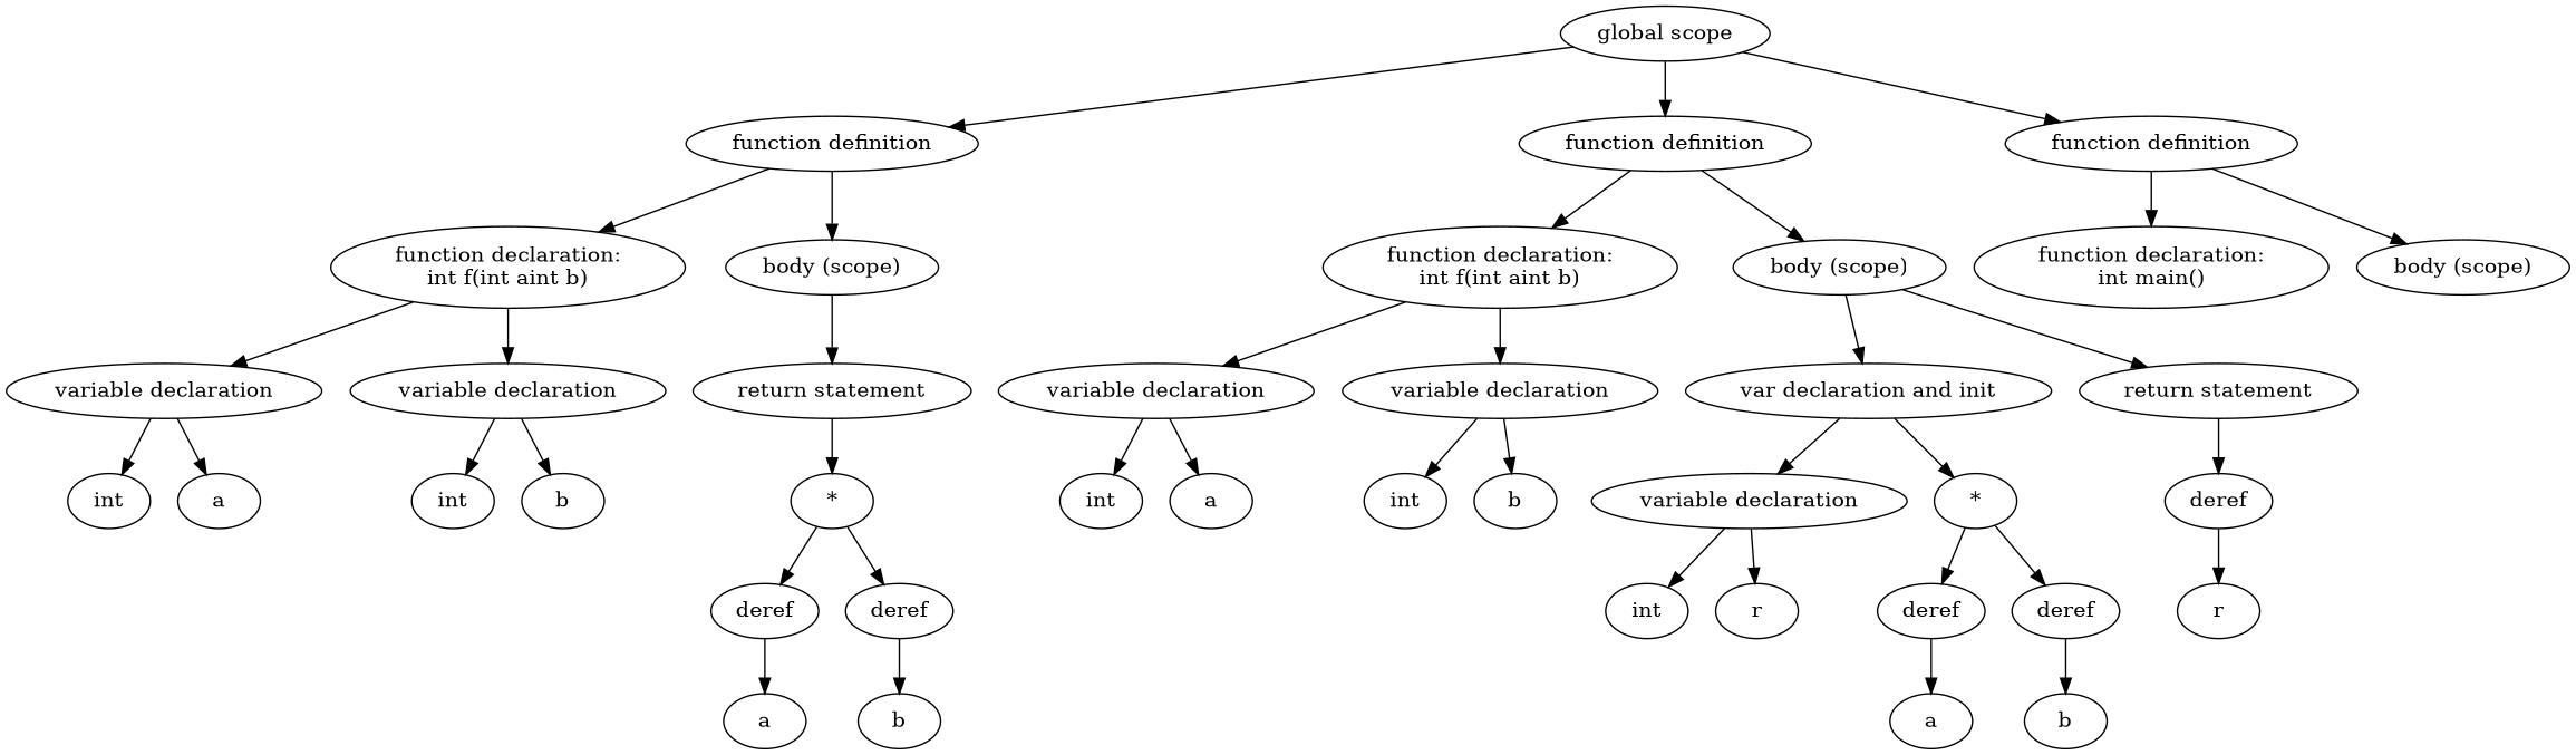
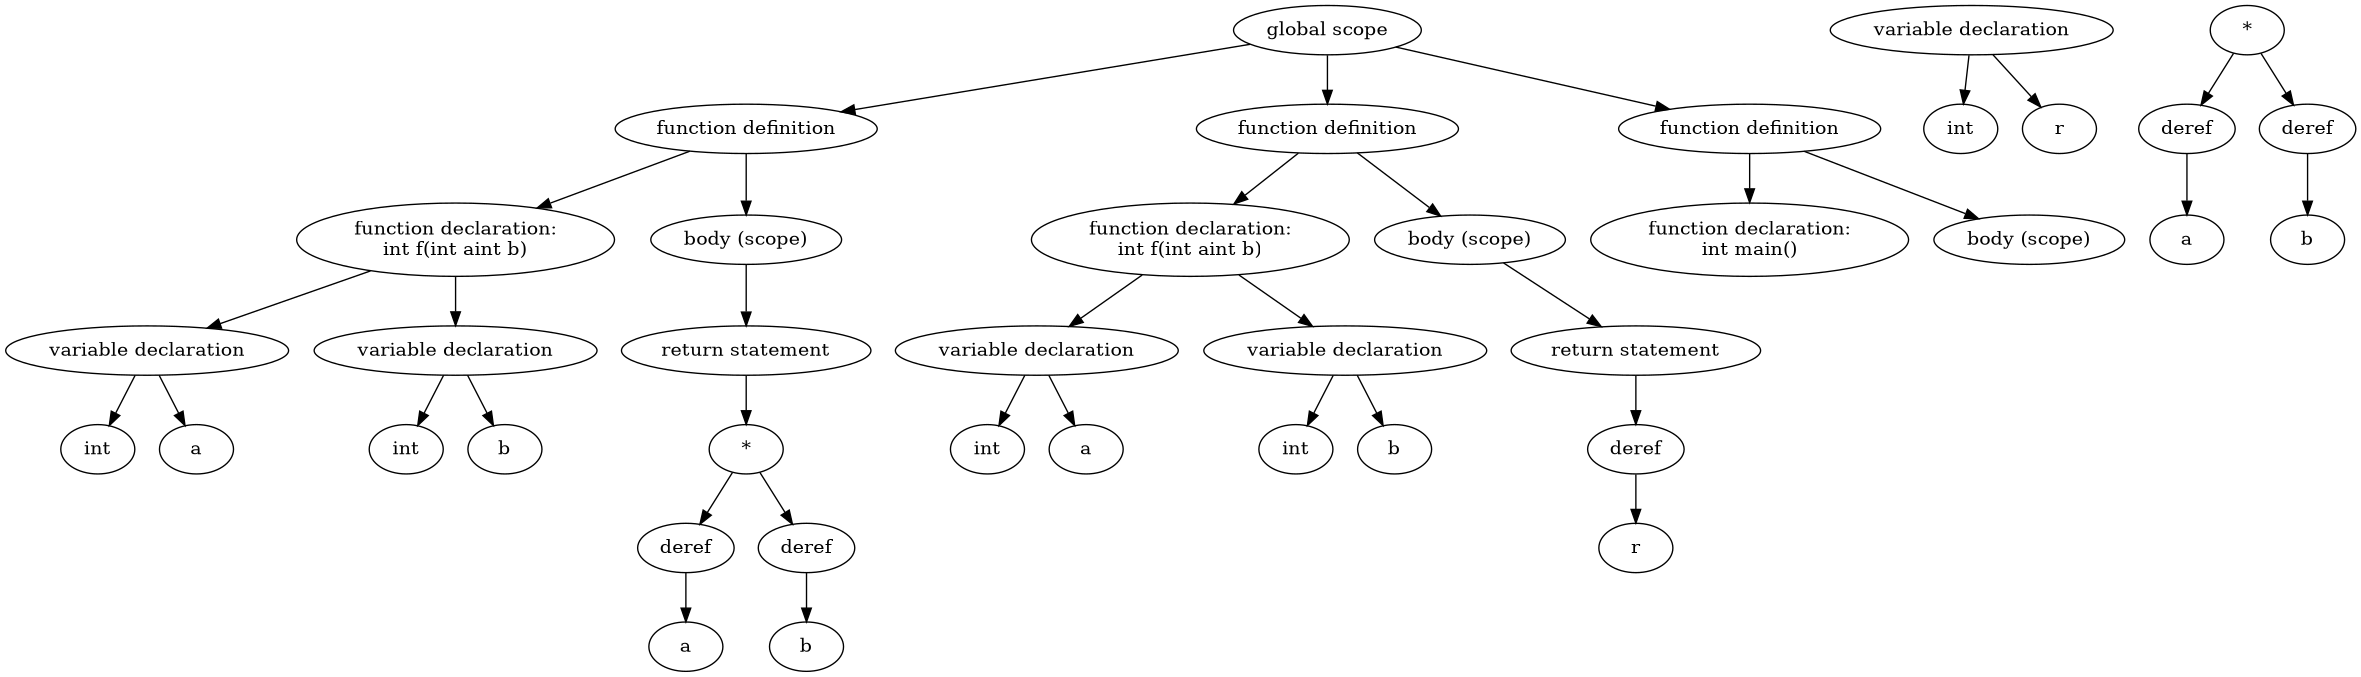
  digraph {
    n1 [label=int]
    n2 [label="variable declaration"]
    n3 [label=a]
    n4 [label="function declaration:\nint f(int aint b)"]
    n5 [label="variable declaration"]
    n6 [label=int]
    n7 [label=b]
    n8 [label="function definition"]
    n9 [label="body (scope)"]
    n10 [label=a]
    n11 [label=deref]
    n12 [label="*"]
    n13 [label=deref]
    n14 [label=b]
    n15 [label="return statement"]
    n16 [label="global scope"]
    n17 [label="function definition"]
    n18 [label="function definition"]
    n19 [label=int]
    n20 [label="variable declaration"]
    n21 [label=a]
    n22 [label="function declaration:\nint f(int aint b)"]
    n23 [label="variable declaration"]
    n24 [label=int]
    n25 [label=b]
    n26 [label="body (scope)"]
    n27 [label=int]
    n28 [label="variable declaration"]
    n29 [label=r]
-   n30 [label="var declaration and init"]
    n31 [label="*"]
    n32 [label=a]
    n33 [label=deref]
    n34 [label=deref]
    n35 [label=b]
    n36 [label="return statement"]
    n37 [label=r]
    n38 [label=deref]
    n39 [label="function declaration:\nint main()"]
    n40 [label="body (scope)"]
    n2 -> n1
    n2 -> n3
    n4 -> n2
    n4 -> n5
    n5 -> n6
    n5 -> n7
    n8 -> n4
    n8 -> n9
    n9 -> n15
    n11 -> n10
    n12 -> n11
    n12 -> n13
    n13 -> n14
    n15 -> n12
    n16 -> n8
    n16 -> n17
    n16 -> n18
    n17 -> n22
    n17 -> n26
    n18 -> n39
    n18 -> n40
    n20 -> n19
    n20 -> n21
    n22 -> n20
    n22 -> n23
    n23 -> n24
    n23 -> n25
-   n26 -> n30
    n26 -> n36
    n28 -> n27
    n28 -> n29
-   n30 -> n28
-   n30 -> n31
    n31 -> n33
    n31 -> n34
    n33 -> n32
    n34 -> n35
    n36 -> n38
    n38 -> n37
  }
